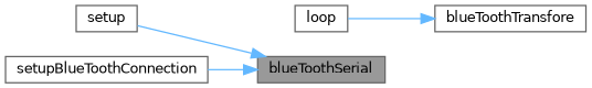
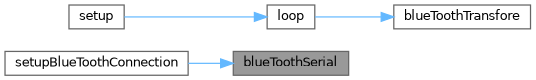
  digraph {
    rankdir=RL
    node [color=grey40 fillcolor=white fontname=Helvetica fontsize=10 shape=box style=filled]
    edge [color=steelblue1 dir=back fontname=Helvetica fontsize=10 labelfontname=Helvetica labelfontsize=10 style=solid]
    n1 [color=gray40 fillcolor=grey60 fontcolor=black height=0.2 label=blueToothSerial width=0.4]
    n2 [height=0.2 label=setup width=0.4]
    n3 [height=0.2 label=setupBlueToothConnection width=0.4]
    n4 [height=0.2 label=blueToothTransfore width=0.4]
    n5 [height=0.2 label=loop width=0.4]
-   n1 -> n2
+   n5 -> n2
    n1 -> n3
    n4 -> n5
  }
